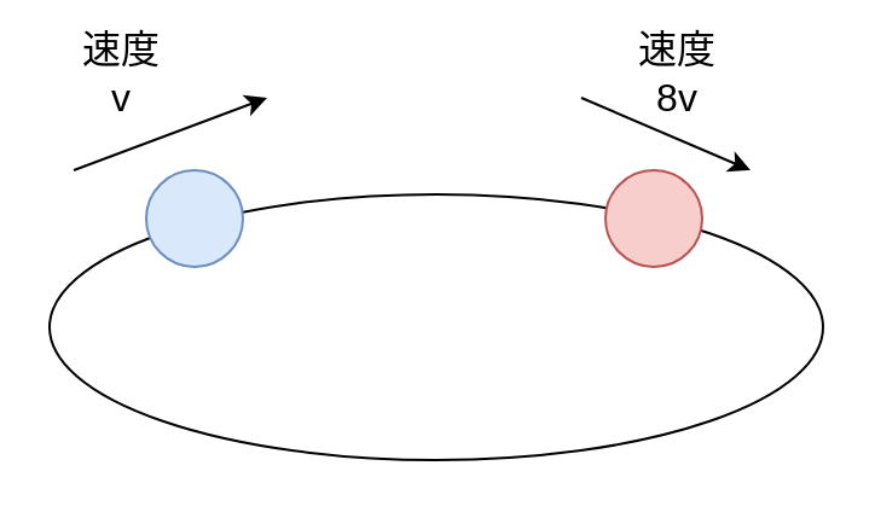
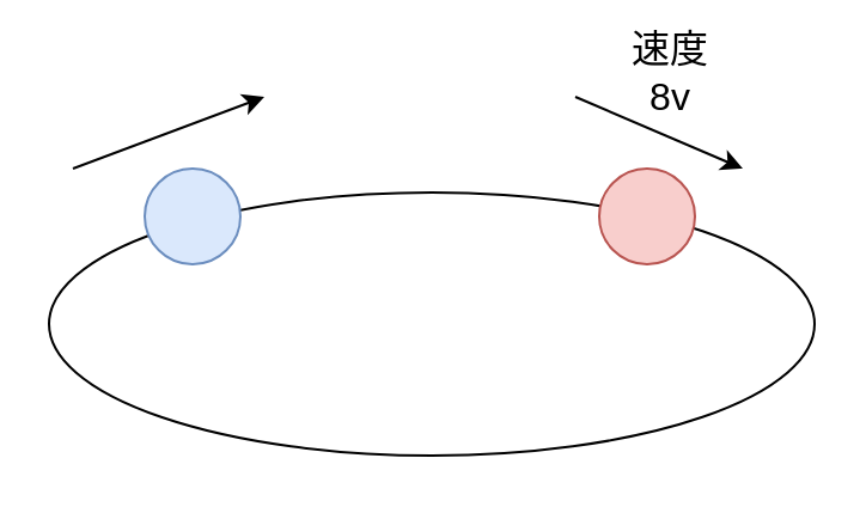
  <mxCell id="0" />
  <mxCell id="1" parent="0" />
  <mxCell id="2" value="" style="ellipse;whiteSpace=wrap;html=1;fontSize=16;" vertex="1" parent="1"><mxGeometry x="20" y="80" width="320" height="110" as="geometry" /></mxCell>
  <mxCell id="3" value="" style="ellipse;whiteSpace=wrap;html=1;aspect=fixed;fillColor=#dae8fc;strokeColor=#6c8ebf;fontSize=16;" vertex="1" parent="1"><mxGeometry x="60" y="70" width="40" height="40" as="geometry" /></mxCell>
  <mxCell id="4" value="" style="ellipse;whiteSpace=wrap;html=1;aspect=fixed;fillColor=#f8cecc;strokeColor=#b85450;fontSize=16;" vertex="1" parent="1"><mxGeometry x="250" y="70" width="40" height="40" as="geometry" /></mxCell>
  <mxCell id="5" value="" style="endArrow=classic;html=1;fontSize=16;" edge="1" parent="1"><mxGeometry width="50" height="50" relative="1" as="geometry"><mxPoint x="30" y="70" as="sourcePoint" /><mxPoint x="110" y="40" as="targetPoint" /></mxGeometry></mxCell>
  <mxCell id="6" value="" style="endArrow=classic;html=1;fontSize=16;" edge="1" parent="1"><mxGeometry width="50" height="50" relative="1" as="geometry"><mxPoint x="240" y="40" as="sourcePoint" /><mxPoint x="310" y="70" as="targetPoint" /></mxGeometry></mxCell>
- <mxCell id="7" value="速度v" style="text;html=1;strokeColor=none;fillColor=none;align=center;verticalAlign=middle;whiteSpace=wrap;rounded=0;fontSize=16;" vertex="1" parent="1"><mxGeometry x="30" y="20" width="40" height="20" as="geometry" /></mxCell>
  <mxCell id="8" value="速度8v" style="text;html=1;strokeColor=none;fillColor=none;align=center;verticalAlign=middle;whiteSpace=wrap;rounded=0;fontSize=16;" vertex="1" parent="1"><mxGeometry x="260" y="20" width="40" height="20" as="geometry" /></mxCell>
